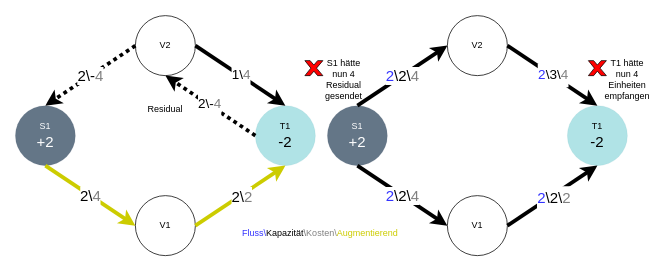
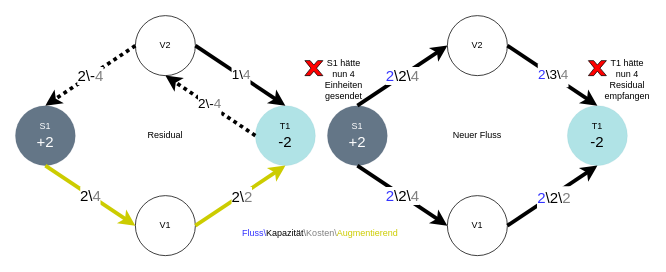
  <mxCell id="0" />
  <mxCell id="1" parent="0" />
  <mxCell id="2" value="V2" style="ellipse;whiteSpace=wrap;html=1;aspect=fixed;" vertex="1" parent="1"><mxGeometry x="596" y="20" width="80" height="80" as="geometry" /></mxCell>
  <mxCell id="3" value="&lt;div&gt;T1&lt;br&gt;&lt;/div&gt;&lt;div style=&quot;font-size: 20px;&quot;&gt;-&lt;font style=&quot;font-size: 20px;&quot;&gt;2&lt;/font&gt;&lt;br&gt;&lt;/div&gt;" style="ellipse;whiteSpace=wrap;html=1;aspect=fixed;strokeWidth=0;fillColor=#b0e3e6;strokeColor=#0e8088;" vertex="1" parent="1"><mxGeometry x="756" y="140" width="80" height="80" as="geometry" /></mxCell>
  <mxCell id="4" value="&lt;font color=&quot;#000000&quot;&gt;&lt;font color=&quot;#3333ff&quot;&gt;Fluss\&lt;/font&gt;Kapazität&lt;/font&gt;\&lt;font color=&quot;#808080&quot;&gt;Kosten\&lt;/font&gt;&lt;span style=&quot;color: rgb(204, 204, 0);&quot;&gt;Augmentierend&lt;/span&gt;" style="text;html=1;align=center;verticalAlign=middle;resizable=0;points=[];autosize=1;strokeColor=none;fillColor=none;fontColor=#666666;" vertex="1" parent="1"><mxGeometry x="316" y="300" width="220" height="20" as="geometry" /></mxCell>
  <mxCell id="5" value="&lt;div&gt;S1&lt;/div&gt;&lt;font style=&quot;font-size: 20px;&quot;&gt;+2&lt;/font&gt;" style="ellipse;whiteSpace=wrap;html=1;aspect=fixed;strokeWidth=0;fillColor=#647687;strokeColor=#314354;fontColor=#ffffff;" vertex="1" parent="1"><mxGeometry x="436" y="140" width="80" height="80" as="geometry" /></mxCell>
  <mxCell id="6" value="&lt;font color=&quot;#3333ff&quot;&gt;2&lt;/font&gt;\2\&lt;font color=&quot;#808080&quot;&gt;4&lt;/font&gt;" style="endArrow=classic;html=1;rounded=0;sketch=0;fontSize=20;strokeColor=default;strokeWidth=5;jumpStyle=none;entryX=0;entryY=0.5;entryDx=0;entryDy=0;exitX=0.5;exitY=0;exitDx=0;exitDy=0;" edge="1" parent="1" source="5" target="2"><mxGeometry width="50" height="50" relative="1" as="geometry"><mxPoint x="366" y="350" as="sourcePoint" /><mxPoint x="416" y="300" as="targetPoint" /></mxGeometry></mxCell>
  <mxCell id="7" value="&lt;font color=&quot;#3333ff&quot;&gt;2&lt;/font&gt;\2\&lt;font color=&quot;#808080&quot;&gt;4&lt;/font&gt;" style="endArrow=classic;html=1;rounded=0;sketch=0;fontSize=20;strokeColor=default;strokeWidth=5;jumpStyle=none;entryX=0;entryY=0.5;entryDx=0;entryDy=0;exitX=0.5;exitY=1;exitDx=0;exitDy=0;" edge="1" parent="1" source="5" target="8"><mxGeometry width="50" height="50" relative="1" as="geometry"><mxPoint x="546" y="420" as="sourcePoint" /><mxPoint x="596" y="370" as="targetPoint" /></mxGeometry></mxCell>
  <mxCell id="8" value="V1" style="ellipse;whiteSpace=wrap;html=1;aspect=fixed;strokeWidth=1;" vertex="1" parent="1"><mxGeometry x="596" y="260" width="80" height="80" as="geometry" /></mxCell>
  <mxCell id="9" value="&lt;p style=&quot;line-height: 0.2;&quot;&gt;&lt;br&gt;&lt;font style=&quot;font-family: Helvetica; font-size: 18px; font-style: normal; font-variant-ligatures: normal; font-variant-caps: normal; font-weight: 400; letter-spacing: normal; orphans: 2; text-align: center; text-indent: 0px; text-transform: none; widows: 2; word-spacing: 0px; -webkit-text-stroke-width: 0px; text-decoration-thickness: initial; text-decoration-style: initial; text-decoration-color: initial;&quot; color=&quot;#3333ff&quot;&gt;2&lt;/font&gt;&lt;span style=&quot;color: rgb(0, 0, 0); font-family: Helvetica; font-size: 18px; font-style: normal; font-variant-ligatures: normal; font-variant-caps: normal; font-weight: 400; letter-spacing: normal; orphans: 2; text-align: center; text-indent: 0px; text-transform: none; widows: 2; word-spacing: 0px; -webkit-text-stroke-width: 0px; background-color: rgb(255, 255, 255); text-decoration-thickness: initial; text-decoration-style: initial; text-decoration-color: initial; float: none; display: inline !important;&quot;&gt;\3\&lt;/span&gt;&lt;font style=&quot;font-family: Helvetica; font-size: 18px; font-style: normal; font-variant-ligatures: normal; font-variant-caps: normal; font-weight: 400; letter-spacing: normal; orphans: 2; text-align: center; text-indent: 0px; text-transform: none; widows: 2; word-spacing: 0px; -webkit-text-stroke-width: 0px; text-decoration-thickness: initial; text-decoration-style: initial; text-decoration-color: initial;&quot; color=&quot;#808080&quot;&gt;4&lt;/font&gt;&lt;br&gt;&lt;br&gt;&lt;/p&gt;" style="endArrow=classic;html=1;rounded=0;entryX=0.5;entryY=0;entryDx=0;entryDy=0;strokeWidth=5;exitX=1;exitY=0.5;exitDx=0;exitDy=0;" edge="1" parent="1" source="2" target="3"><mxGeometry x="0.016" width="50" height="50" relative="1" as="geometry"><mxPoint x="706" y="120" as="sourcePoint" /><mxPoint x="756" y="70" as="targetPoint" /><Array as="points" /><mxPoint as="offset" /></mxGeometry></mxCell>
  <mxCell id="10" value="&lt;p style=&quot;line-height: 0.2;&quot;&gt;&lt;br&gt;&lt;span style=&quot;font-family: Helvetica; font-size: 20px; font-style: normal; font-variant-ligatures: normal; font-variant-caps: normal; font-weight: 400; letter-spacing: normal; orphans: 2; text-align: center; text-indent: 0px; text-transform: none; widows: 2; word-spacing: 0px; -webkit-text-stroke-width: 0px; background-color: rgb(255, 255, 255); text-decoration-thickness: initial; text-decoration-style: initial; text-decoration-color: initial; float: none; display: inline !important;&quot;&gt;&lt;font color=&quot;#3333ff&quot;&gt;2&lt;/font&gt;&lt;/span&gt;&lt;span style=&quot;color: rgb(0, 0, 0); font-family: Helvetica; font-size: 20px; font-style: normal; font-variant-ligatures: normal; font-variant-caps: normal; font-weight: 400; letter-spacing: normal; orphans: 2; text-align: center; text-indent: 0px; text-transform: none; widows: 2; word-spacing: 0px; -webkit-text-stroke-width: 0px; background-color: rgb(255, 255, 255); text-decoration-thickness: initial; text-decoration-style: initial; text-decoration-color: initial; float: none; display: inline !important;&quot;&gt;\2\&lt;/span&gt;&lt;font style=&quot;font-family: Helvetica; font-size: 20px; font-style: normal; font-variant-ligatures: normal; font-variant-caps: normal; font-weight: 400; letter-spacing: normal; orphans: 2; text-align: center; text-indent: 0px; text-transform: none; widows: 2; word-spacing: 0px; -webkit-text-stroke-width: 0px; text-decoration-thickness: initial; text-decoration-style: initial; text-decoration-color: initial;&quot; color=&quot;#808080&quot;&gt;2&lt;/font&gt;&lt;br&gt;&lt;br&gt;&lt;/p&gt;" style="endArrow=classic;html=1;rounded=0;strokeWidth=5;exitX=1;exitY=0.5;exitDx=0;exitDy=0;entryX=0.5;entryY=1;entryDx=0;entryDy=0;" edge="1" parent="1" source="8" target="3"><mxGeometry x="-0.022" y="-4" width="50" height="50" relative="1" as="geometry"><mxPoint x="706" y="130" as="sourcePoint" /><mxPoint x="756" y="80" as="targetPoint" /><mxPoint x="1" as="offset" /></mxGeometry></mxCell>
  <mxCell id="11" value="V2" style="ellipse;whiteSpace=wrap;html=1;aspect=fixed;" vertex="1" parent="1"><mxGeometry x="180" y="20" width="80" height="80" as="geometry" /></mxCell>
  <mxCell id="12" value="&lt;div&gt;T1&lt;br&gt;&lt;/div&gt;&lt;div style=&quot;font-size: 20px;&quot;&gt;-&lt;font style=&quot;font-size: 20px;&quot;&gt;2&lt;/font&gt;&lt;br&gt;&lt;/div&gt;" style="ellipse;whiteSpace=wrap;html=1;aspect=fixed;strokeWidth=0;fillColor=#b0e3e6;strokeColor=#0e8088;" vertex="1" parent="1"><mxGeometry x="340" y="140" width="80" height="80" as="geometry" /></mxCell>
  <mxCell id="13" value="&lt;div&gt;S1&lt;/div&gt;&lt;font style=&quot;font-size: 20px;&quot;&gt;+2&lt;/font&gt;" style="ellipse;whiteSpace=wrap;html=1;aspect=fixed;strokeWidth=0;fillColor=#647687;strokeColor=#314354;fontColor=#ffffff;" vertex="1" parent="1"><mxGeometry x="20" y="140" width="80" height="80" as="geometry" /></mxCell>
  <mxCell id="14" value="2\-&lt;font color=&quot;#808080&quot;&gt;4&lt;/font&gt;" style="endArrow=classic;html=1;rounded=0;sketch=0;fontSize=20;strokeColor=default;strokeWidth=5;jumpStyle=none;entryX=0.5;entryY=0;entryDx=0;entryDy=0;exitX=0;exitY=0.5;exitDx=0;exitDy=0;dashed=1;dashPattern=1 1;" edge="1" parent="1" source="11" target="13"><mxGeometry width="50" height="50" relative="1" as="geometry"><mxPoint x="200" y="170" as="sourcePoint" /><mxPoint x="130" y="40" as="targetPoint" /></mxGeometry></mxCell>
  <mxCell id="15" value="2\&lt;font color=&quot;#808080&quot;&gt;4&lt;/font&gt;" style="endArrow=classic;html=1;rounded=0;sketch=0;fontSize=20;strokeColor=#CCCC00;strokeWidth=5;jumpStyle=none;entryX=0;entryY=0.5;entryDx=0;entryDy=0;exitX=0.5;exitY=1;exitDx=0;exitDy=0;" edge="1" parent="1" source="13" target="16"><mxGeometry width="50" height="50" relative="1" as="geometry"><mxPoint x="130" y="420" as="sourcePoint" /><mxPoint x="180" y="370" as="targetPoint" /></mxGeometry></mxCell>
  <mxCell id="16" value="V1" style="ellipse;whiteSpace=wrap;html=1;aspect=fixed;strokeWidth=1;" vertex="1" parent="1"><mxGeometry x="180" y="260" width="80" height="80" as="geometry" /></mxCell>
  <mxCell id="17" value="&lt;p style=&quot;line-height: 0.2;&quot;&gt;&lt;br&gt;&lt;span style=&quot;color: rgb(0, 0, 0); font-family: Helvetica; font-size: 18px; font-style: normal; font-variant-ligatures: normal; font-variant-caps: normal; font-weight: 400; letter-spacing: normal; orphans: 2; text-align: center; text-indent: 0px; text-transform: none; widows: 2; word-spacing: 0px; -webkit-text-stroke-width: 0px; background-color: rgb(255, 255, 255); text-decoration-thickness: initial; text-decoration-style: initial; text-decoration-color: initial; float: none; display: inline !important;&quot;&gt;1\&lt;/span&gt;&lt;font style=&quot;font-family: Helvetica; font-size: 18px; font-style: normal; font-variant-ligatures: normal; font-variant-caps: normal; font-weight: 400; letter-spacing: normal; orphans: 2; text-align: center; text-indent: 0px; text-transform: none; widows: 2; word-spacing: 0px; -webkit-text-stroke-width: 0px; text-decoration-thickness: initial; text-decoration-style: initial; text-decoration-color: initial;&quot; color=&quot;#808080&quot;&gt;4&lt;/font&gt;&lt;br&gt;&lt;br&gt;&lt;/p&gt;" style="endArrow=classic;html=1;rounded=0;entryX=0.5;entryY=0;entryDx=0;entryDy=0;strokeWidth=5;exitX=1;exitY=0.5;exitDx=0;exitDy=0;" edge="1" parent="1" source="11" target="12"><mxGeometry x="0.016" width="50" height="50" relative="1" as="geometry"><mxPoint x="290" y="120" as="sourcePoint" /><mxPoint x="340" y="70" as="targetPoint" /><Array as="points" /><mxPoint as="offset" /></mxGeometry></mxCell>
  <mxCell id="18" value="&lt;p style=&quot;line-height: 0.2;&quot;&gt;&lt;span style=&quot;color: rgb(0, 0, 0); font-family: Helvetica; font-size: 20px; font-style: normal; font-variant-ligatures: normal; font-variant-caps: normal; font-weight: 400; letter-spacing: normal; orphans: 2; text-align: center; text-indent: 0px; text-transform: none; widows: 2; word-spacing: 0px; -webkit-text-stroke-width: 0px; background-color: rgb(255, 255, 255); text-decoration-thickness: initial; text-decoration-style: initial; text-decoration-color: initial; float: none; display: inline !important;&quot;&gt;2\&lt;/span&gt;&lt;font style=&quot;font-family: Helvetica; font-size: 20px; font-style: normal; font-variant-ligatures: normal; font-variant-caps: normal; font-weight: 400; letter-spacing: normal; orphans: 2; text-align: center; text-indent: 0px; text-transform: none; widows: 2; word-spacing: 0px; -webkit-text-stroke-width: 0px; text-decoration-thickness: initial; text-decoration-style: initial; text-decoration-color: initial;&quot; color=&quot;#808080&quot;&gt;2&lt;/font&gt;&lt;br&gt;&lt;br&gt;&lt;/p&gt;" style="endArrow=classic;html=1;rounded=0;strokeWidth=5;exitX=1;exitY=0.5;exitDx=0;exitDy=0;entryX=0.5;entryY=1;entryDx=0;entryDy=0;strokeColor=#CCCC00;" edge="1" parent="1" source="16" target="12"><mxGeometry x="-0.022" y="-4" width="50" height="50" relative="1" as="geometry"><mxPoint x="290" y="130" as="sourcePoint" /><mxPoint x="340" y="80" as="targetPoint" /><mxPoint x="1" as="offset" /></mxGeometry></mxCell>
  <mxCell id="19" value="&lt;p style=&quot;line-height: 0.2;&quot;&gt;&lt;span style=&quot;color: rgb(0, 0, 0); font-family: Helvetica; font-size: 18px; font-style: normal; font-variant-ligatures: normal; font-variant-caps: normal; font-weight: 400; letter-spacing: normal; orphans: 2; text-align: center; text-indent: 0px; text-transform: none; widows: 2; word-spacing: 0px; -webkit-text-stroke-width: 0px; background-color: rgb(255, 255, 255); text-decoration-thickness: initial; text-decoration-style: initial; text-decoration-color: initial; float: none; display: inline !important;&quot;&gt;2\-&lt;/span&gt;&lt;font style=&quot;font-family: Helvetica; font-size: 18px; font-style: normal; font-variant-ligatures: normal; font-variant-caps: normal; font-weight: 400; letter-spacing: normal; orphans: 2; text-align: center; text-indent: 0px; text-transform: none; widows: 2; word-spacing: 0px; -webkit-text-stroke-width: 0px; text-decoration-thickness: initial; text-decoration-style: initial; text-decoration-color: initial;&quot; color=&quot;#808080&quot;&gt;4&lt;/font&gt;&lt;br&gt;&lt;br&gt;&lt;/p&gt;" style="endArrow=classic;html=1;rounded=0;entryX=0.5;entryY=1;entryDx=0;entryDy=0;strokeWidth=5;exitX=0;exitY=0.5;exitDx=0;exitDy=0;dashed=1;dashPattern=1 1;" edge="1" parent="1" source="12" target="11"><mxGeometry x="0.016" width="50" height="50" relative="1" as="geometry"><mxPoint x="170" y="130" as="sourcePoint" /><mxPoint x="290" y="210" as="targetPoint" /><Array as="points" /><mxPoint as="offset" /></mxGeometry></mxCell>
- <mxCell id="20" value="Residual" style="text;html=1;strokeColor=none;fillColor=none;align=center;verticalAlign=middle;whiteSpace=wrap;rounded=0;" vertex="1" parent="1"><mxGeometry x="190" y="130" width="60" height="30" as="geometry" /></mxCell>
+ <mxCell id="20" value="Residual" style="text;html=1;strokeColor=none;fillColor=none;align=center;verticalAlign=middle;whiteSpace=wrap;rounded=0;" vertex="1" parent="1"><mxGeometry x="190" y="165" width="60" height="30" as="geometry" /></mxCell>
+ <mxCell id="21" value="Neuer Fluss" style="text;html=1;strokeColor=none;fillColor=none;align=center;verticalAlign=middle;whiteSpace=wrap;rounded=0;" vertex="1" parent="1"><mxGeometry x="586" y="165" width="100" height="30" as="geometry" /></mxCell>
  <mxCell id="22" value="" style="verticalLabelPosition=bottom;verticalAlign=top;html=1;shape=mxgraph.basic.x;fillColor=#FF0000;" vertex="1" parent="1"><mxGeometry x="784" y="80" width="24" height="20" as="geometry" /></mxCell>
- <mxCell id="23" value="T1 hätte nun 4 Einheiten empfangen" style="text;html=1;strokeColor=none;fillColor=none;align=center;verticalAlign=middle;whiteSpace=wrap;rounded=0;" vertex="1" parent="1"><mxGeometry x="806" y="90" width="60" height="30" as="geometry" /></mxCell>
+ <mxCell id="23" value="T1 hätte nun 4 Residual empfangen" style="text;html=1;strokeColor=none;fillColor=none;align=center;verticalAlign=middle;whiteSpace=wrap;rounded=0;" vertex="1" parent="1"><mxGeometry x="806" y="90" width="60" height="30" as="geometry" /></mxCell>
  <mxCell id="24" value="" style="verticalLabelPosition=bottom;verticalAlign=top;html=1;shape=mxgraph.basic.x;fillColor=#FF0000;" vertex="1" parent="1"><mxGeometry x="406" y="80" width="24" height="20" as="geometry" /></mxCell>
- <mxCell id="25" value="S1 hätte nun 4 Residual gesendet" style="text;html=1;strokeColor=none;fillColor=none;align=center;verticalAlign=middle;whiteSpace=wrap;rounded=0;" vertex="1" parent="1"><mxGeometry x="428" y="90" width="60" height="30" as="geometry" /></mxCell>
+ <mxCell id="25" value="S1 hätte nun 4 Einheiten gesendet" style="text;html=1;strokeColor=none;fillColor=none;align=center;verticalAlign=middle;whiteSpace=wrap;rounded=0;" vertex="1" parent="1"><mxGeometry x="428" y="90" width="60" height="30" as="geometry" /></mxCell>
